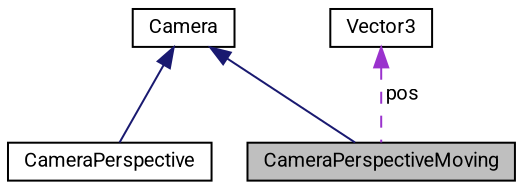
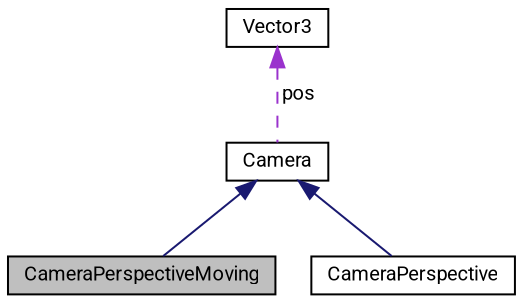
  digraph {
    fontname=Roboto
    node [color=black fillcolor=white fontname=Roboto fontsize=10 shape=record style=filled]
    edge [color=midnightblue dir=back fontname=Roboto fontsize=10 labelfontname=Helvetica labelfontsize=10 style=solid]
    n1 [fillcolor=grey75 fontcolor=black height=0.2 label=CameraPerspectiveMoving width=0.4]
    n2 [height=0.2 label=CameraPerspective width=0.4]
    n3 [height=0.2 label=Camera width=0.4]
    n4 [height=0.2 label=Vector3 width=0.4]
    n3 -> n1
    n3 -> n2
-   n4 -> n1 [color=darkorchid3 label=" pos" style=dashed]
+   n4 -> n3 [color=darkorchid3 label=" pos" style=dashed]
  }
